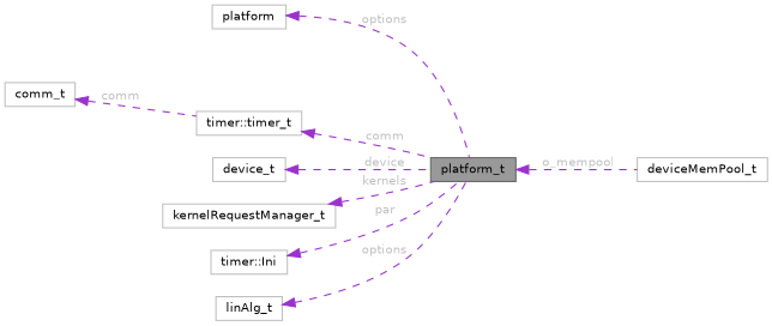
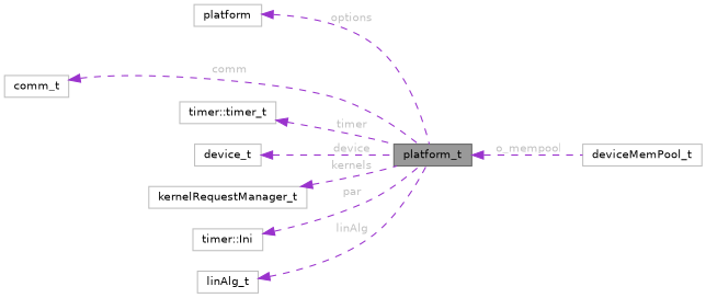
  digraph {
    rankdir=LR
    node [color=grey75 fillcolor=white fontname=Helvetica fontsize=10 shape=box style=filled]
    edge [color=darkorchid3 dir=back fontcolor=grey fontname=Helvetica fontsize=10 labelfontname=Helvetica labelfontsize=10 style=dashed]
    n1 [color=gray40 fillcolor=grey60 fontcolor=black height=0.2 label=platform_t width=0.4]
    n2 [height=0.2 label=deviceMemPool_t width=0.4]
    n3 [height=0.2 label=platform width=0.4]
    n4 [height=0.2 label=comm_t width=0.4]
    n5 [height=0.2 label=device_t width=0.4]
    n6 [height=0.2 label="timer::timer_t" width=0.4]
    n7 [height=0.2 label=kernelRequestManager_t width=0.4]
    n8 [height=0.2 label="timer::Ini" width=0.4]
    n9 [height=0.2 label=linAlg_t width=0.4]
    n1 -> n2 [label=" o_mempool"]
    n3 -> n1 [label=" options"]
-   n4 -> n6 [label=" comm"]
+   n4 -> n1 [label=" comm"]
    n5 -> n1 [label=" device"]
-   n6 -> n1 [label=" comm"]
+   n6 -> n1 [label=" timer"]
    n7 -> n1 [label=" kernels"]
    n8 -> n1 [label=" par"]
-   n9 -> n1 [label=" options"]
+   n9 -> n1 [label=" linAlg"]
  }
